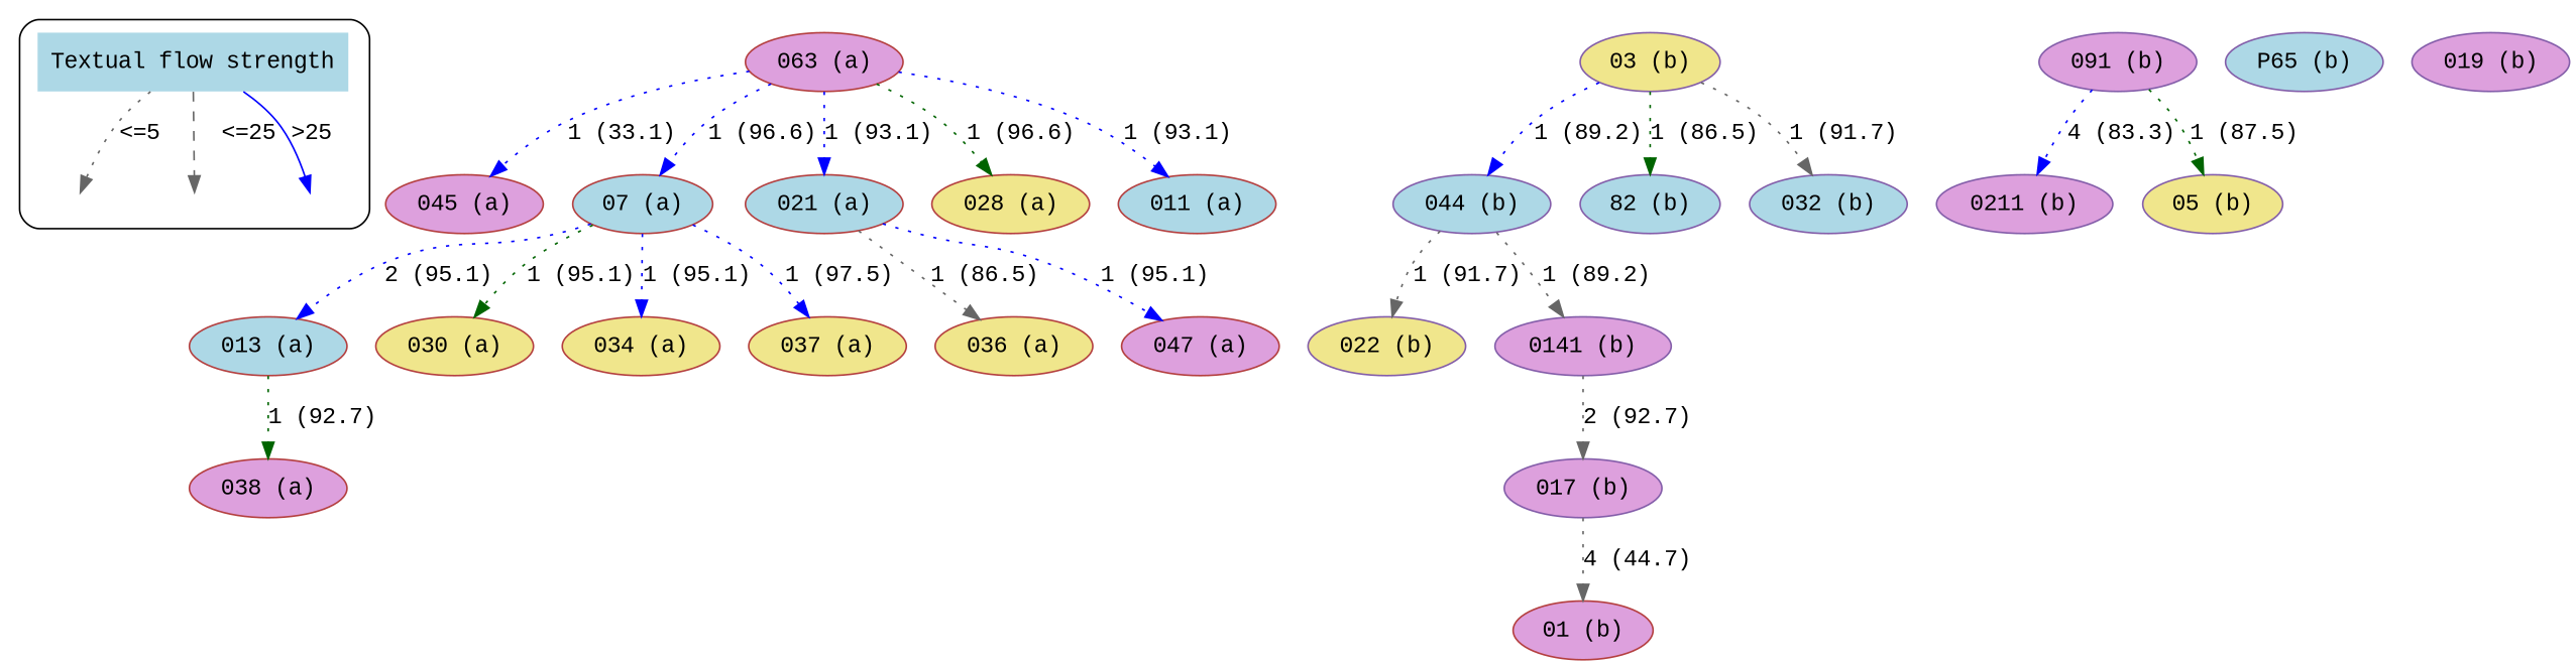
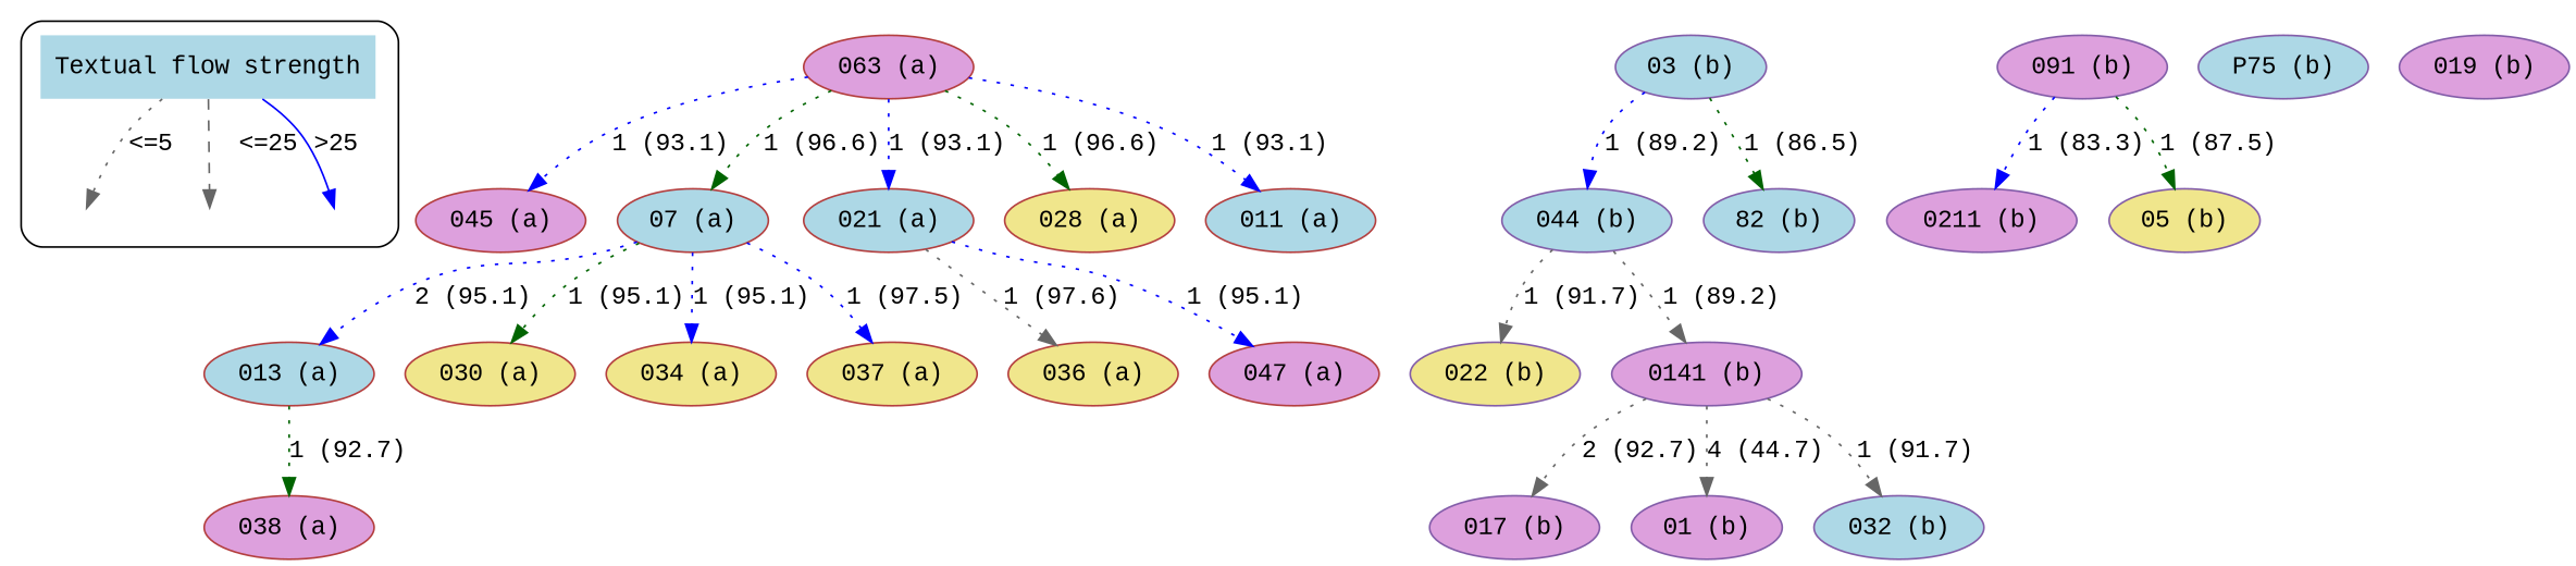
  strict digraph {
    fontname="Liberation Mono"
    node [fillcolor=lightblue fontname="Liberation Mono" style=filled color="#b43f3f"]
    edge [color=blue fontname="Liberation Mono" style=dotted]
    n1 [label="Textual flow strength" shape=plaintext color=""]
    leg_e1 [fixedsize=True height=0.2 style=invis fillcolor="" color=""]
    leg_e2 [fixedsize=True height=0.2 style=invis fillcolor="" color=""]
    leg_e3 [fixedsize=True height=0.2 style=invis fillcolor="" color=""]
    n5 [fillcolor=plum label="045 (a)"]
    n6 [fillcolor=plum label="038 (a)"]
    n7 [fillcolor=plum label="063 (a)"]
    n8 [label="07 (a)"]
    n9 [label="021 (a)"]
    n10 [fillcolor=khaki label="028 (a)"]
    n11 [label="011 (a)"]
    n12 [label="013 (a)"]
    n13 [fillcolor=khaki label="030 (a)"]
    n14 [fillcolor=khaki label="034 (a)"]
    n15 [fillcolor=khaki label="037 (a)"]
    n16 [fillcolor=khaki label="036 (a)"]
    n17 [fillcolor=plum label="047 (a)"]
    n18 [color="#835da9" fillcolor=plum label="017 (b)"]
-   n19 [fillcolor=plum label="01 (b)"]
+   n19 [color="#835da9" fillcolor=plum label="01 (b)"]
    n20 [color="#835da9" label="044 (b)"]
    n21 [color="#835da9" fillcolor=khaki label="022 (b)"]
    n22 [color="#835da9" fillcolor=plum label="0141 (b)"]
-   n23 [color="#835da9" fillcolor=khaki label="03 (b)"]
+   n23 [color="#835da9" label="03 (b)"]
    n24 [color="#835da9" label="82 (b)"]
    n25 [color="#835da9" label="032 (b)"]
    n26 [color="#835da9" fillcolor=plum label="091 (b)"]
    n27 [color="#835da9" fillcolor=plum label="0211 (b)"]
    n28 [color="#835da9" fillcolor=khaki label="05 (b)"]
-   n29 [color="#835da9" label="P65 (b)"]
+   n29 [color="#835da9" label="P75 (b)"]
    n30 [color="#835da9" fillcolor=plum label="019 (b)"]
    subgraph cluster_1 {
      style=rounded
      n1
      leg_e1
      leg_e2
      leg_e3
    }
    n1 -> leg_e1 [color=gray40 label="<=5  "]
    n1 -> leg_e2 [color=gray40 label="  <=25" style=dashed]
    n1 -> leg_e3 [label=">25" style=solid]
-   n7 -> n5 [label="1 (33.1)"]
-   n7 -> n8 [label="1 (96.6)"]
+   n7 -> n5 [label="1 (93.1)"]
+   n7 -> n8 [color=darkgreen label="1 (96.6)"]
    n7 -> n9 [label="1 (93.1)"]
    n7 -> n10 [color=darkgreen label="1 (96.6)"]
    n7 -> n11 [label="1 (93.1)"]
    n8 -> n12 [label="2 (95.1)"]
    n8 -> n13 [color=darkgreen label="1 (95.1)"]
    n8 -> n14 [label="1 (95.1)"]
    n8 -> n15 [label="1 (97.5)"]
-   n9 -> n16 [color=gray40 label="1 (86.5)"]
+   n9 -> n16 [color=gray40 label="1 (97.6)"]
    n9 -> n17 [label="1 (95.1)"]
    n12 -> n6 [color=darkgreen label="1 (92.7)"]
-   n18 -> n19 [color=gray40 label="4 (44.7)"]
+   n22 -> n19 [color=gray40 label="4 (44.7)"]
    n20 -> n21 [color=gray40 label="1 (91.7)"]
    n20 -> n22 [color=gray40 label="1 (89.2)"]
    n22 -> n18 [color=gray40 label="2 (92.7)"]
    n23 -> n20 [label="1 (89.2)"]
    n23 -> n24 [color=darkgreen label="1 (86.5)"]
-   n23 -> n25 [color=gray40 label="1 (91.7)"]
-   n26 -> n27 [label="4 (83.3)"]
+   n22 -> n25 [color=gray40 label="1 (91.7)"]
+   n26 -> n27 [label="1 (83.3)"]
    n26 -> n28 [color=darkgreen label="1 (87.5)"]
  }
